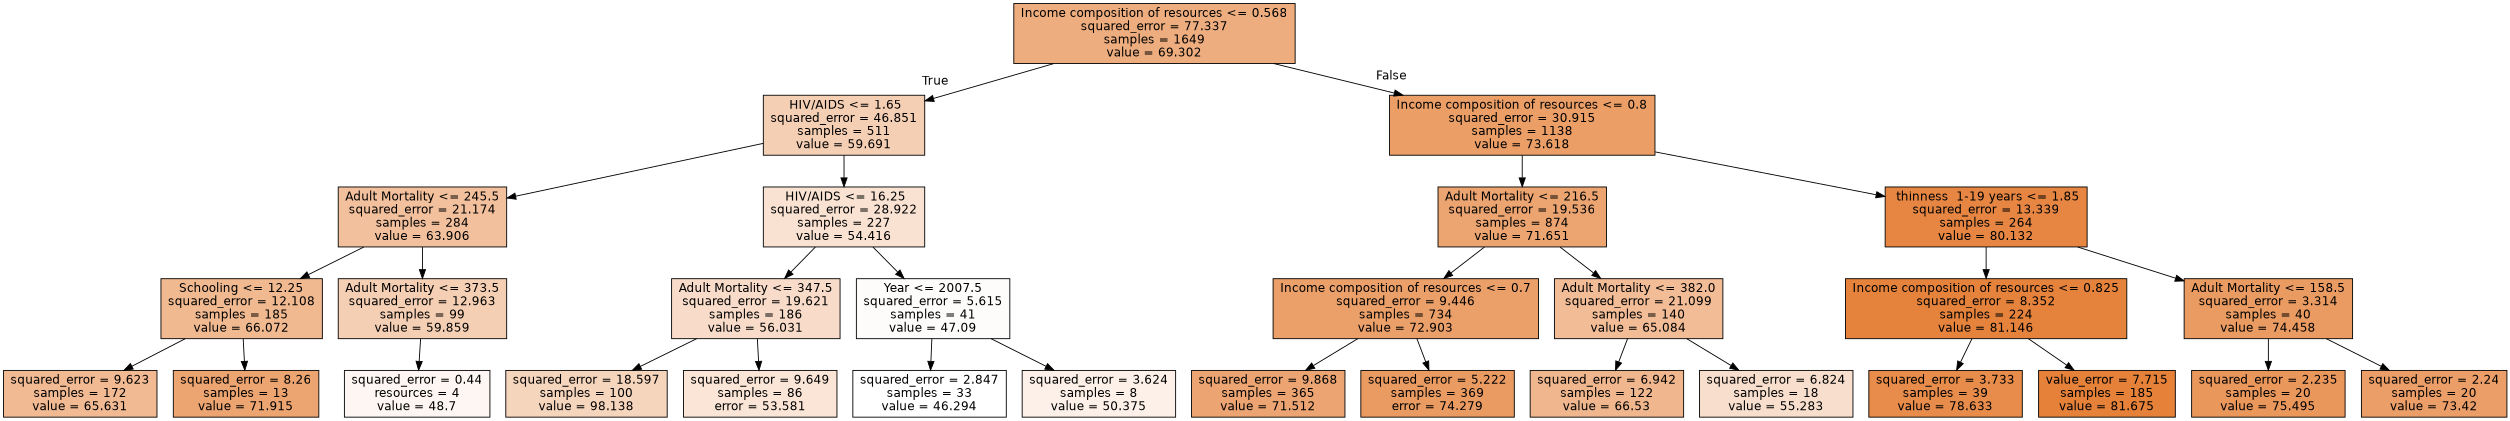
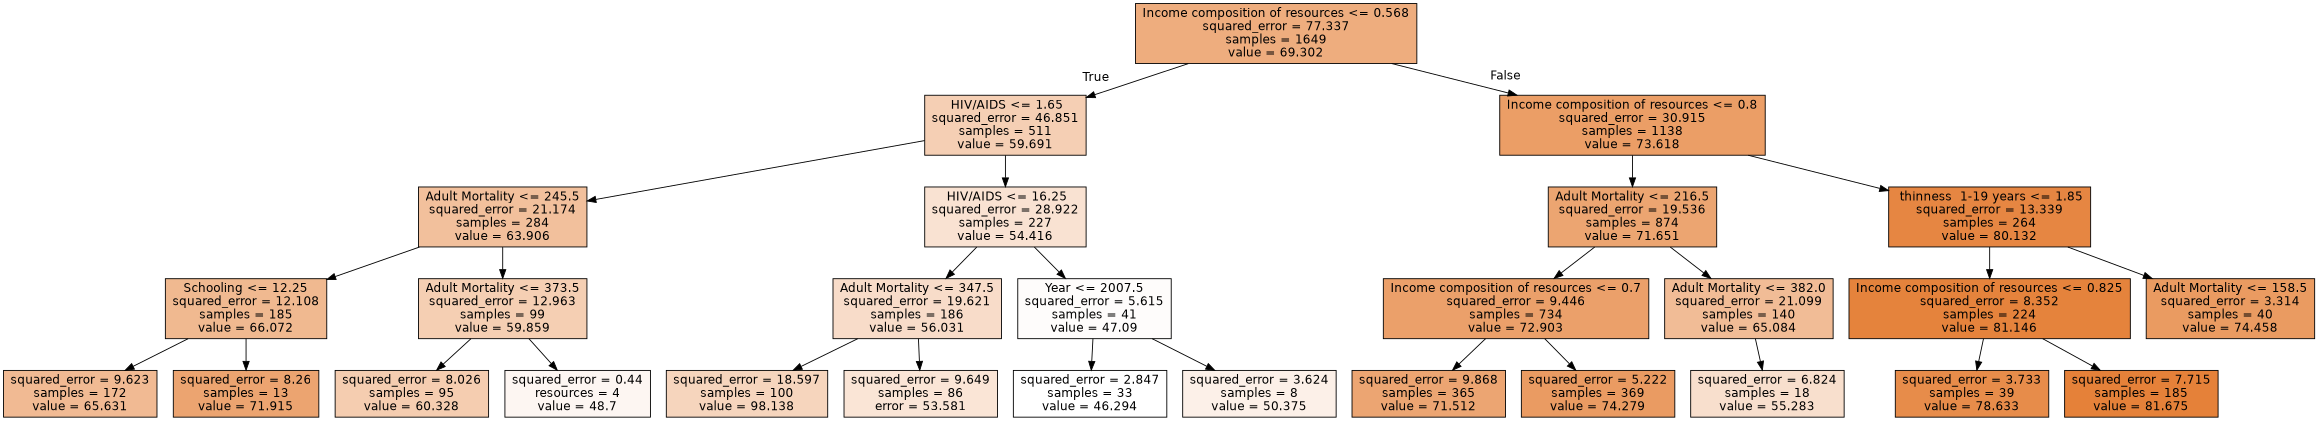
  digraph {
    node [color=black fontname=helvetica shape=box style=filled]
    edge [fontname=helvetica]
    n1 [fillcolor="#eead7e" label="Income composition of resources <= 0.568\nsquared_error = 77.337\nsamples = 1649\nvalue = 69.302"]
    n2 [fillcolor="#f5cfb4" label=" HIV/AIDS <= 1.65\nsquared_error = 46.851\nsamples = 511\nvalue = 59.691"]
    n3 [fillcolor="#eb9e66" label="Income composition of resources <= 0.8\nsquared_error = 30.915\nsamples = 1138\nvalue = 73.618"]
    n4 [fillcolor="#f2c09c" label="Adult Mortality <= 245.5\nsquared_error = 21.174\nsamples = 284\nvalue = 63.906"]
    n5 [fillcolor="#f9e2d2" label=" HIV/AIDS <= 16.25\nsquared_error = 28.922\nsamples = 227\nvalue = 54.416"]
    n6 [fillcolor="#eca571" label="Adult Mortality <= 216.5\nsquared_error = 19.536\nsamples = 874\nvalue = 71.651"]
    n7 [fillcolor="#e68642" label=" thinness  1-19 years <= 1.85\nsquared_error = 13.339\nsamples = 264\nvalue = 80.132"]
    n8 [fillcolor="#f0b990" label="Schooling <= 12.25\nsquared_error = 12.108\nsamples = 185\nvalue = 66.072"]
    n9 [fillcolor="#f5cfb3" label="Adult Mortality <= 373.5\nsquared_error = 12.963\nsamples = 99\nvalue = 59.859"]
    n10 [fillcolor="#f8dcc9" label="Adult Mortality <= 347.5\nsquared_error = 19.621\nsamples = 186\nvalue = 56.031"]
    n11 [fillcolor="#fefcfb" label="Year <= 2007.5\nsquared_error = 5.615\nsamples = 41\nvalue = 47.09"]
    n12 [fillcolor="#f1ba93" label="squared_error = 9.623\nsamples = 172\nvalue = 65.631"]
    n13 [fillcolor="#eca470" label="squared_error = 8.26\nsamples = 13\nvalue = 71.915"]
+   n14 [fillcolor="#f5cdb0" label="squared_error = 8.026\nsamples = 95\nvalue = 60.328"]
    n15 [fillcolor="#fdf6f2" label="squared_error = 0.44\nresources = 4\nvalue = 48.7"]
    n16 [fillcolor="#f6d5bd" label="squared_error = 18.597\nsamples = 100\nvalue = 98.138"]
    n17 [fillcolor="#fae5d6" label="squared_error = 9.649\nsamples = 86\nerror = 53.581"]
    n18 [fillcolor="#ffffff" label="squared_error = 2.847\nsamples = 33\nvalue = 46.294"]
    n19 [fillcolor="#fcf0e8" label="squared_error = 3.624\nsamples = 8\nvalue = 50.375"]
    n20 [fillcolor="#eba06a" label="Income composition of resources <= 0.7\nsquared_error = 9.446\nsamples = 734\nvalue = 72.903"]
    n21 [fillcolor="#f1bc96" label="Adult Mortality <= 382.0\nsquared_error = 21.099\nsamples = 140\nvalue = 65.084"]
    n22 [fillcolor="#e5833c" label="Income composition of resources <= 0.825\nsquared_error = 8.352\nsamples = 224\nvalue = 81.146"]
    n23 [fillcolor="#ea9b61" label="Adult Mortality <= 158.5\nsquared_error = 3.314\nsamples = 40\nvalue = 74.458"]
    n24 [fillcolor="#eca572" label="squared_error = 9.868\nsamples = 365\nvalue = 71.512"]
-   n25 [fillcolor="#ea9b62" label="squared_error = 5.222\nsamples = 369\nerror = 74.279"]
-   n26 [fillcolor="#f0b78e" label="squared_error = 6.942\nsamples = 122\nvalue = 66.53"]
+   n25 [fillcolor="#ea9b62" label="squared_error = 5.222\nsamples = 369\nvalue = 74.279"]
    n27 [fillcolor="#f8dfcd" label="squared_error = 6.824\nsamples = 18\nvalue = 55.283"]
    n28 [fillcolor="#e78c4a" label="squared_error = 3.733\nsamples = 39\nvalue = 78.633"]
-   n29 [fillcolor="#e58139" label="value_error = 7.715\nsamples = 185\nvalue = 81.675"]
-   n30 [fillcolor="#ea975c" label="squared_error = 2.235\nsamples = 20\nvalue = 75.495"]
-   n31 [fillcolor="#eb9e67" label="squared_error = 2.24\nsamples = 20\nvalue = 73.42"]
+   n29 [fillcolor="#e58139" label="squared_error = 7.715\nsamples = 185\nvalue = 81.675"]
    n1 -> n2 [headlabel=True labelangle=45 labeldistance=2.5]
    n1 -> n3 [headlabel=False labelangle=-45 labeldistance=2.5]
    n2 -> n4
    n2 -> n5
    n3 -> n6
    n3 -> n7
    n4 -> n8
    n4 -> n9
    n5 -> n10
    n5 -> n11
    n6 -> n20
    n6 -> n21
    n7 -> n22
    n7 -> n23
    n8 -> n12
    n8 -> n13
+   n9 -> n14
    n9 -> n15
    n10 -> n16
    n10 -> n17
    n11 -> n18
    n11 -> n19
    n20 -> n24
    n20 -> n25
-   n21 -> n26
    n21 -> n27
    n22 -> n28
    n22 -> n29
-   n23 -> n30
-   n23 -> n31
  }
